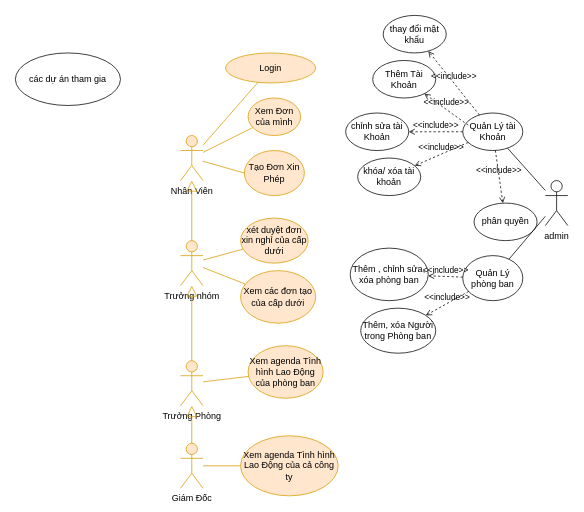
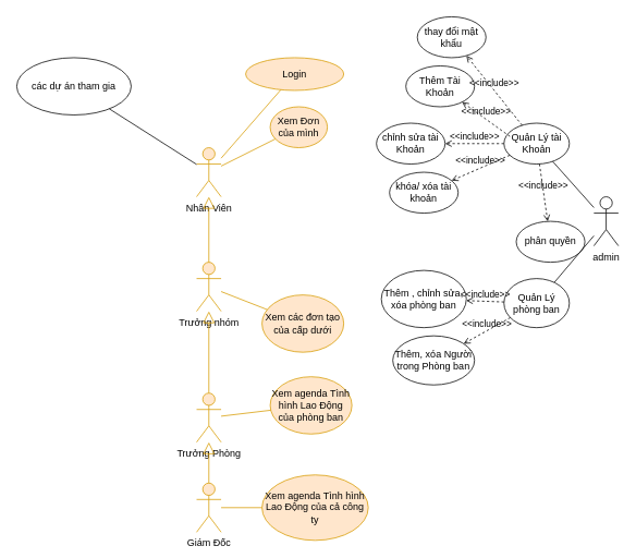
  <mxCell id="0" />
  <mxCell id="1" parent="0" />
  <mxCell id="2" value="Nhân Viên" style="shape=umlActor;html=1;verticalLabelPosition=bottom;verticalAlign=top;align=center;fillColor=#ffe6cc;strokeColor=#d79b00;" vertex="1" parent="1"><mxGeometry x="240" y="180" width="30" height="60" as="geometry" /></mxCell>
  <mxCell id="3" value="Xem Đơn của mình" style="ellipse;whiteSpace=wrap;html=1;fillColor=#ffe6cc;strokeColor=#d79b00;" vertex="1" parent="1"><mxGeometry x="330" y="130" width="70" height="50" as="geometry" /></mxCell>
  <mxCell id="4" value="" style="edgeStyle=none;html=1;endArrow=none;verticalAlign=bottom;rounded=0;fillColor=#ffe6cc;strokeColor=#d79b00;" edge="1" parent="1" source="2" target="3"><mxGeometry width="160" relative="1" as="geometry"><mxPoint x="460" y="290" as="sourcePoint" /><mxPoint x="620" y="290" as="targetPoint" /></mxGeometry></mxCell>
- <mxCell id="5" value="Tạo Đơn Xin Phép" style="ellipse;whiteSpace=wrap;html=1;fillColor=#ffe6cc;strokeColor=#d79b00;" vertex="1" parent="1"><mxGeometry x="325" y="200" width="80" height="60" as="geometry" /></mxCell>
- <mxCell id="6" value="" style="edgeStyle=none;html=1;endArrow=none;verticalAlign=bottom;rounded=0;entryX=0;entryY=0.5;entryDx=0;entryDy=0;fillColor=#ffe6cc;strokeColor=#d79b00;" edge="1" parent="1" source="2" target="5"><mxGeometry width="160" relative="1" as="geometry"><mxPoint x="460" y="290" as="sourcePoint" /><mxPoint x="620" y="290" as="targetPoint" /></mxGeometry></mxCell>
  <mxCell id="7" value="Trưởng nhóm" style="shape=umlActor;html=1;verticalLabelPosition=bottom;verticalAlign=top;align=center;fillColor=#ffe6cc;strokeColor=#d79b00;" vertex="1" parent="1"><mxGeometry x="240" y="320" width="30" height="60" as="geometry" /></mxCell>
  <mxCell id="8" value="" style="edgeStyle=none;html=1;endArrow=block;endFill=0;endSize=12;verticalAlign=bottom;rounded=0;fillColor=#ffe6cc;strokeColor=#d79b00;" edge="1" parent="1" source="7" target="2"><mxGeometry width="160" relative="1" as="geometry"><mxPoint x="460" y="290" as="sourcePoint" /><mxPoint x="620" y="290" as="targetPoint" /></mxGeometry></mxCell>
- <mxCell id="9" value="xét duyệt đơn xin nghỉ của cấp dưới" style="ellipse;whiteSpace=wrap;html=1;fillColor=#ffe6cc;strokeColor=#d79b00;" vertex="1" parent="1"><mxGeometry x="320" y="290" width="90" height="60" as="geometry" /></mxCell>
- <mxCell id="10" value="" style="edgeStyle=none;html=1;endArrow=none;verticalAlign=bottom;rounded=0;fillColor=#ffe6cc;strokeColor=#d79b00;" edge="1" parent="1" source="7" target="9"><mxGeometry width="160" relative="1" as="geometry"><mxPoint x="460" y="290" as="sourcePoint" /><mxPoint x="620" y="290" as="targetPoint" /></mxGeometry></mxCell>
  <mxCell id="11" value="Xem các đơn tạo của cấp dưới" style="ellipse;whiteSpace=wrap;html=1;fillColor=#ffe6cc;strokeColor=#d79b00;" vertex="1" parent="1"><mxGeometry x="320" y="360" width="100" height="70" as="geometry" /></mxCell>
  <mxCell id="12" value="" style="edgeStyle=none;html=1;endArrow=none;verticalAlign=bottom;rounded=0;fillColor=#ffe6cc;strokeColor=#d79b00;" edge="1" parent="1" source="7" target="11"><mxGeometry width="160" relative="1" as="geometry"><mxPoint x="460" y="290" as="sourcePoint" /><mxPoint x="620" y="290" as="targetPoint" /></mxGeometry></mxCell>
  <mxCell id="13" value="Trưởng Phòng" style="shape=umlActor;html=1;verticalLabelPosition=bottom;verticalAlign=top;align=center;fillColor=#ffe6cc;strokeColor=#d79b00;" vertex="1" parent="1"><mxGeometry x="240" y="480" width="30" height="60" as="geometry" /></mxCell>
  <mxCell id="14" value="" style="edgeStyle=none;html=1;endArrow=block;endFill=0;endSize=12;verticalAlign=bottom;rounded=0;fillColor=#ffe6cc;strokeColor=#d79b00;" edge="1" parent="1" source="13" target="7"><mxGeometry width="160" relative="1" as="geometry"><mxPoint x="460" y="390" as="sourcePoint" /><mxPoint x="620" y="390" as="targetPoint" /></mxGeometry></mxCell>
  <mxCell id="15" value="Xem agenda Tình hình Lao Động của phòng ban" style="ellipse;whiteSpace=wrap;html=1;fillColor=#ffe6cc;strokeColor=#d79b00;" vertex="1" parent="1"><mxGeometry x="330" y="460" width="100" height="70" as="geometry" /></mxCell>
  <mxCell id="16" value="" style="edgeStyle=none;html=1;endArrow=none;verticalAlign=bottom;rounded=0;fillColor=#ffe6cc;strokeColor=#d79b00;" edge="1" parent="1" source="13" target="15"><mxGeometry width="160" relative="1" as="geometry"><mxPoint x="460" y="490" as="sourcePoint" /><mxPoint x="620" y="490" as="targetPoint" /></mxGeometry></mxCell>
  <mxCell id="17" value="Giám Đốc" style="shape=umlActor;html=1;verticalLabelPosition=bottom;verticalAlign=top;align=center;fillColor=#ffe6cc;strokeColor=#d79b00;" vertex="1" parent="1"><mxGeometry x="240" y="590" width="30" height="60" as="geometry" /></mxCell>
  <mxCell id="18" value="Xem agenda Tình hình Lao Động của cả công ty" style="ellipse;whiteSpace=wrap;html=1;fillColor=#ffe6cc;strokeColor=#d79b00;" vertex="1" parent="1"><mxGeometry x="320" y="580" width="130" height="80" as="geometry" /></mxCell>
  <mxCell id="19" value="" style="edgeStyle=none;html=1;endArrow=none;verticalAlign=bottom;rounded=0;fillColor=#ffe6cc;strokeColor=#d79b00;" edge="1" parent="1" source="17" target="18"><mxGeometry width="160" relative="1" as="geometry"><mxPoint x="460" y="690" as="sourcePoint" /><mxPoint x="620" y="690" as="targetPoint" /></mxGeometry></mxCell>
  <mxCell id="20" value="" style="edgeStyle=none;html=1;endArrow=block;endFill=0;endSize=12;verticalAlign=bottom;rounded=0;fillColor=#ffe6cc;strokeColor=#d79b00;" edge="1" parent="1" source="17" target="13"><mxGeometry width="160" relative="1" as="geometry"><mxPoint x="460" y="690" as="sourcePoint" /><mxPoint x="620" y="690" as="targetPoint" /></mxGeometry></mxCell>
  <mxCell id="21" value="admin" style="shape=umlActor;html=1;verticalLabelPosition=bottom;verticalAlign=top;align=center;" vertex="1" parent="1"><mxGeometry x="726" y="240" width="30" height="60" as="geometry" /></mxCell>
  <mxCell id="22" value="Quản Lý tài Khoản" style="ellipse;whiteSpace=wrap;html=1;" vertex="1" parent="1"><mxGeometry x="616" y="150" width="80" height="50" as="geometry" /></mxCell>
  <mxCell id="23" value="Thêm Tài Khoản" style="ellipse;whiteSpace=wrap;html=1;" vertex="1" parent="1"><mxGeometry x="496" y="80" width="84" height="50" as="geometry" /></mxCell>
  <mxCell id="24" value="chỉnh sửa tài Khoản" style="ellipse;whiteSpace=wrap;html=1;" vertex="1" parent="1"><mxGeometry x="460" y="150" width="84" height="50" as="geometry" /></mxCell>
  <mxCell id="25" value="khóa/ xóa tài khoản" style="ellipse;whiteSpace=wrap;html=1;" vertex="1" parent="1"><mxGeometry x="476" y="210" width="84" height="50" as="geometry" /></mxCell>
  <mxCell id="26" value="phân quyền" style="ellipse;whiteSpace=wrap;html=1;" vertex="1" parent="1"><mxGeometry x="631" y="270" width="84" height="50" as="geometry" /></mxCell>
  <mxCell id="27" value="" style="edgeStyle=none;html=1;endArrow=none;verticalAlign=bottom;rounded=0;" edge="1" parent="1" source="22" target="21"><mxGeometry width="160" relative="1" as="geometry"><mxPoint x="416" y="280" as="sourcePoint" /><mxPoint x="656" y="290" as="targetPoint" /></mxGeometry></mxCell>
  <mxCell id="28" value="&amp;lt;&amp;lt;include&amp;gt;&amp;gt;" style="edgeStyle=none;html=1;endArrow=open;verticalAlign=bottom;dashed=1;labelBackgroundColor=none;rounded=0;exitX=0.091;exitY=0.325;exitDx=0;exitDy=0;exitPerimeter=0;" edge="1" parent="1" source="22" target="23"><mxGeometry width="160" relative="1" as="geometry"><mxPoint x="416" y="210" as="sourcePoint" /><mxPoint x="576" y="210" as="targetPoint" /></mxGeometry></mxCell>
  <mxCell id="29" value="&amp;lt;&amp;lt;include&amp;gt;&amp;gt;" style="edgeStyle=none;html=1;endArrow=open;verticalAlign=bottom;dashed=1;labelBackgroundColor=none;rounded=0;" edge="1" parent="1" source="22" target="24"><mxGeometry width="160" relative="1" as="geometry"><mxPoint x="416" y="210" as="sourcePoint" /><mxPoint x="576" y="210" as="targetPoint" /></mxGeometry></mxCell>
  <mxCell id="30" value="&amp;lt;&amp;lt;include&amp;gt;&amp;gt;" style="edgeStyle=none;html=1;endArrow=open;verticalAlign=bottom;dashed=1;labelBackgroundColor=none;rounded=0;" edge="1" parent="1" source="22" target="25"><mxGeometry width="160" relative="1" as="geometry"><mxPoint x="416" y="210" as="sourcePoint" /><mxPoint x="576" y="210" as="targetPoint" /></mxGeometry></mxCell>
  <mxCell id="31" value="&amp;lt;&amp;lt;include&amp;gt;&amp;gt;" style="edgeStyle=none;html=1;endArrow=open;verticalAlign=bottom;dashed=1;labelBackgroundColor=none;rounded=0;" edge="1" parent="1" source="22" target="26"><mxGeometry width="160" relative="1" as="geometry"><mxPoint x="416" y="210" as="sourcePoint" /><mxPoint x="576" y="210" as="targetPoint" /></mxGeometry></mxCell>
  <mxCell id="32" value="Quản Lý phòng ban" style="ellipse;whiteSpace=wrap;html=1;" vertex="1" parent="1"><mxGeometry x="616" y="340" width="80" height="60" as="geometry" /></mxCell>
  <mxCell id="33" value="Login" style="ellipse;whiteSpace=wrap;html=1;fillColor=#ffe6cc;strokeColor=#d79b00;" vertex="1" parent="1"><mxGeometry x="300" y="70" width="120" height="40" as="geometry" /></mxCell>
  <mxCell id="34" value="" style="edgeStyle=none;html=1;endArrow=none;verticalAlign=bottom;rounded=0;fillColor=#ffe6cc;strokeColor=#d79b00;" edge="1" parent="1" source="33" target="2"><mxGeometry width="160" relative="1" as="geometry"><mxPoint x="500" y="60" as="sourcePoint" /><mxPoint x="660" y="60" as="targetPoint" /></mxGeometry></mxCell>
  <mxCell id="35" value="Thêm , chỉnh sửa, xóa phòng ban" style="ellipse;whiteSpace=wrap;html=1;" vertex="1" parent="1"><mxGeometry x="466" y="330" width="104" height="70" as="geometry" /></mxCell>
  <mxCell id="36" value="" style="edgeStyle=none;html=1;endArrow=none;verticalAlign=bottom;rounded=0;" edge="1" parent="1" source="32" target="21"><mxGeometry width="160" relative="1" as="geometry"><mxPoint x="416" y="360" as="sourcePoint" /><mxPoint x="576" y="360" as="targetPoint" /></mxGeometry></mxCell>
  <mxCell id="37" value="Thêm, xóa Người trong Phòng ban" style="ellipse;whiteSpace=wrap;html=1;" vertex="1" parent="1"><mxGeometry x="480" y="410" width="100" height="60" as="geometry" /></mxCell>
  <mxCell id="38" value="&amp;lt;&amp;lt;include&amp;gt;&amp;gt;" style="edgeStyle=none;html=1;endArrow=open;verticalAlign=bottom;dashed=1;labelBackgroundColor=none;rounded=0;" edge="1" parent="1" source="32" target="35"><mxGeometry width="160" relative="1" as="geometry"><mxPoint x="246" y="350" as="sourcePoint" /><mxPoint x="406" y="350" as="targetPoint" /></mxGeometry></mxCell>
  <mxCell id="39" value="&amp;lt;&amp;lt;include&amp;gt;&amp;gt;" style="edgeStyle=none;html=1;endArrow=open;verticalAlign=bottom;dashed=1;labelBackgroundColor=none;rounded=0;" edge="1" parent="1" source="32" target="37"><mxGeometry width="160" relative="1" as="geometry"><mxPoint x="544" y="460" as="sourcePoint" /><mxPoint x="704" y="460" as="targetPoint" /></mxGeometry></mxCell>
  <mxCell id="40" value="các dự án tham gia" style="ellipse;whiteSpace=wrap;html=1;" vertex="1" parent="1"><mxGeometry x="20" y="70" width="140" height="70" as="geometry" /></mxCell>
+ <mxCell id="41" value="" style="edgeStyle=none;html=1;endArrow=none;verticalAlign=bottom;rounded=0;" edge="1" parent="1" source="2" target="40"><mxGeometry width="160" relative="1" as="geometry"><mxPoint x="310" y="190" as="sourcePoint" /><mxPoint x="470" y="190" as="targetPoint" /></mxGeometry></mxCell>
  <mxCell id="42" value="thay đổi mật khẩu" style="ellipse;whiteSpace=wrap;html=1;" vertex="1" parent="1"><mxGeometry x="510" y="20" width="84" height="50" as="geometry" /></mxCell>
  <mxCell id="43" value="&amp;lt;&amp;lt;include&amp;gt;&amp;gt;" style="edgeStyle=none;html=1;endArrow=open;verticalAlign=bottom;dashed=1;labelBackgroundColor=none;" edge="1" parent="1" source="22" target="42"><mxGeometry width="160" relative="1" as="geometry"><mxPoint x="220" y="290" as="sourcePoint" /><mxPoint x="380" y="290" as="targetPoint" /></mxGeometry></mxCell>
